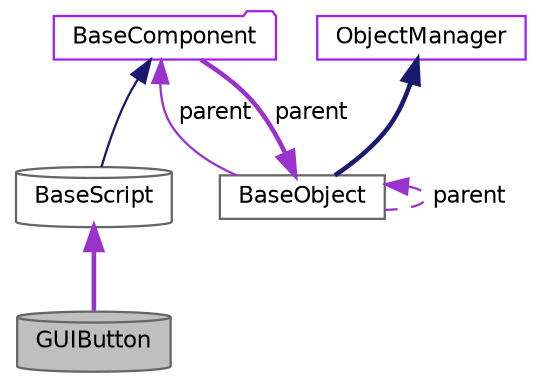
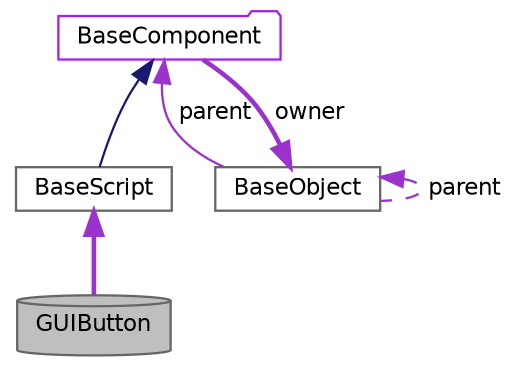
  digraph {
    node [color=gray40 fillcolor=white fontname=Helvetica fontsize=10 shape=cylinder style=filled]
    edge [color=darkorchid3 dir=back fontname=Helvetica fontsize=10 labelfontname=Helvetica labelfontsize=10 style=bold]
    n1 [fillcolor=grey75 fontcolor=black height=0.2 label=GUIButton width=0.4]
-   n2 [height=0.2 label=BaseScript width=0.4]
+   n2 [height=0.2 label=BaseScript shape=box width=0.4]
    n3 [color=purple height=0.2 label=BaseComponent shape=folder width=0.4]
    n4 [height=0.2 label=BaseObject shape=box width=0.4]
-   n5 [color=purple height=0.2 label=ObjectManager shape=box width=0.4]
    n2 -> n1
    n3 -> n2 [color=midnightblue style=solid]
    n3 -> n4 [label=" parent" style=solid]
-   n4 -> n3 [label=" parent"]
+   n4 -> n3 [label=" owner"]
    n4 -> n4 [label=" parent" style=dashed]
-   n5 -> n4 [color=midnightblue]
  }
